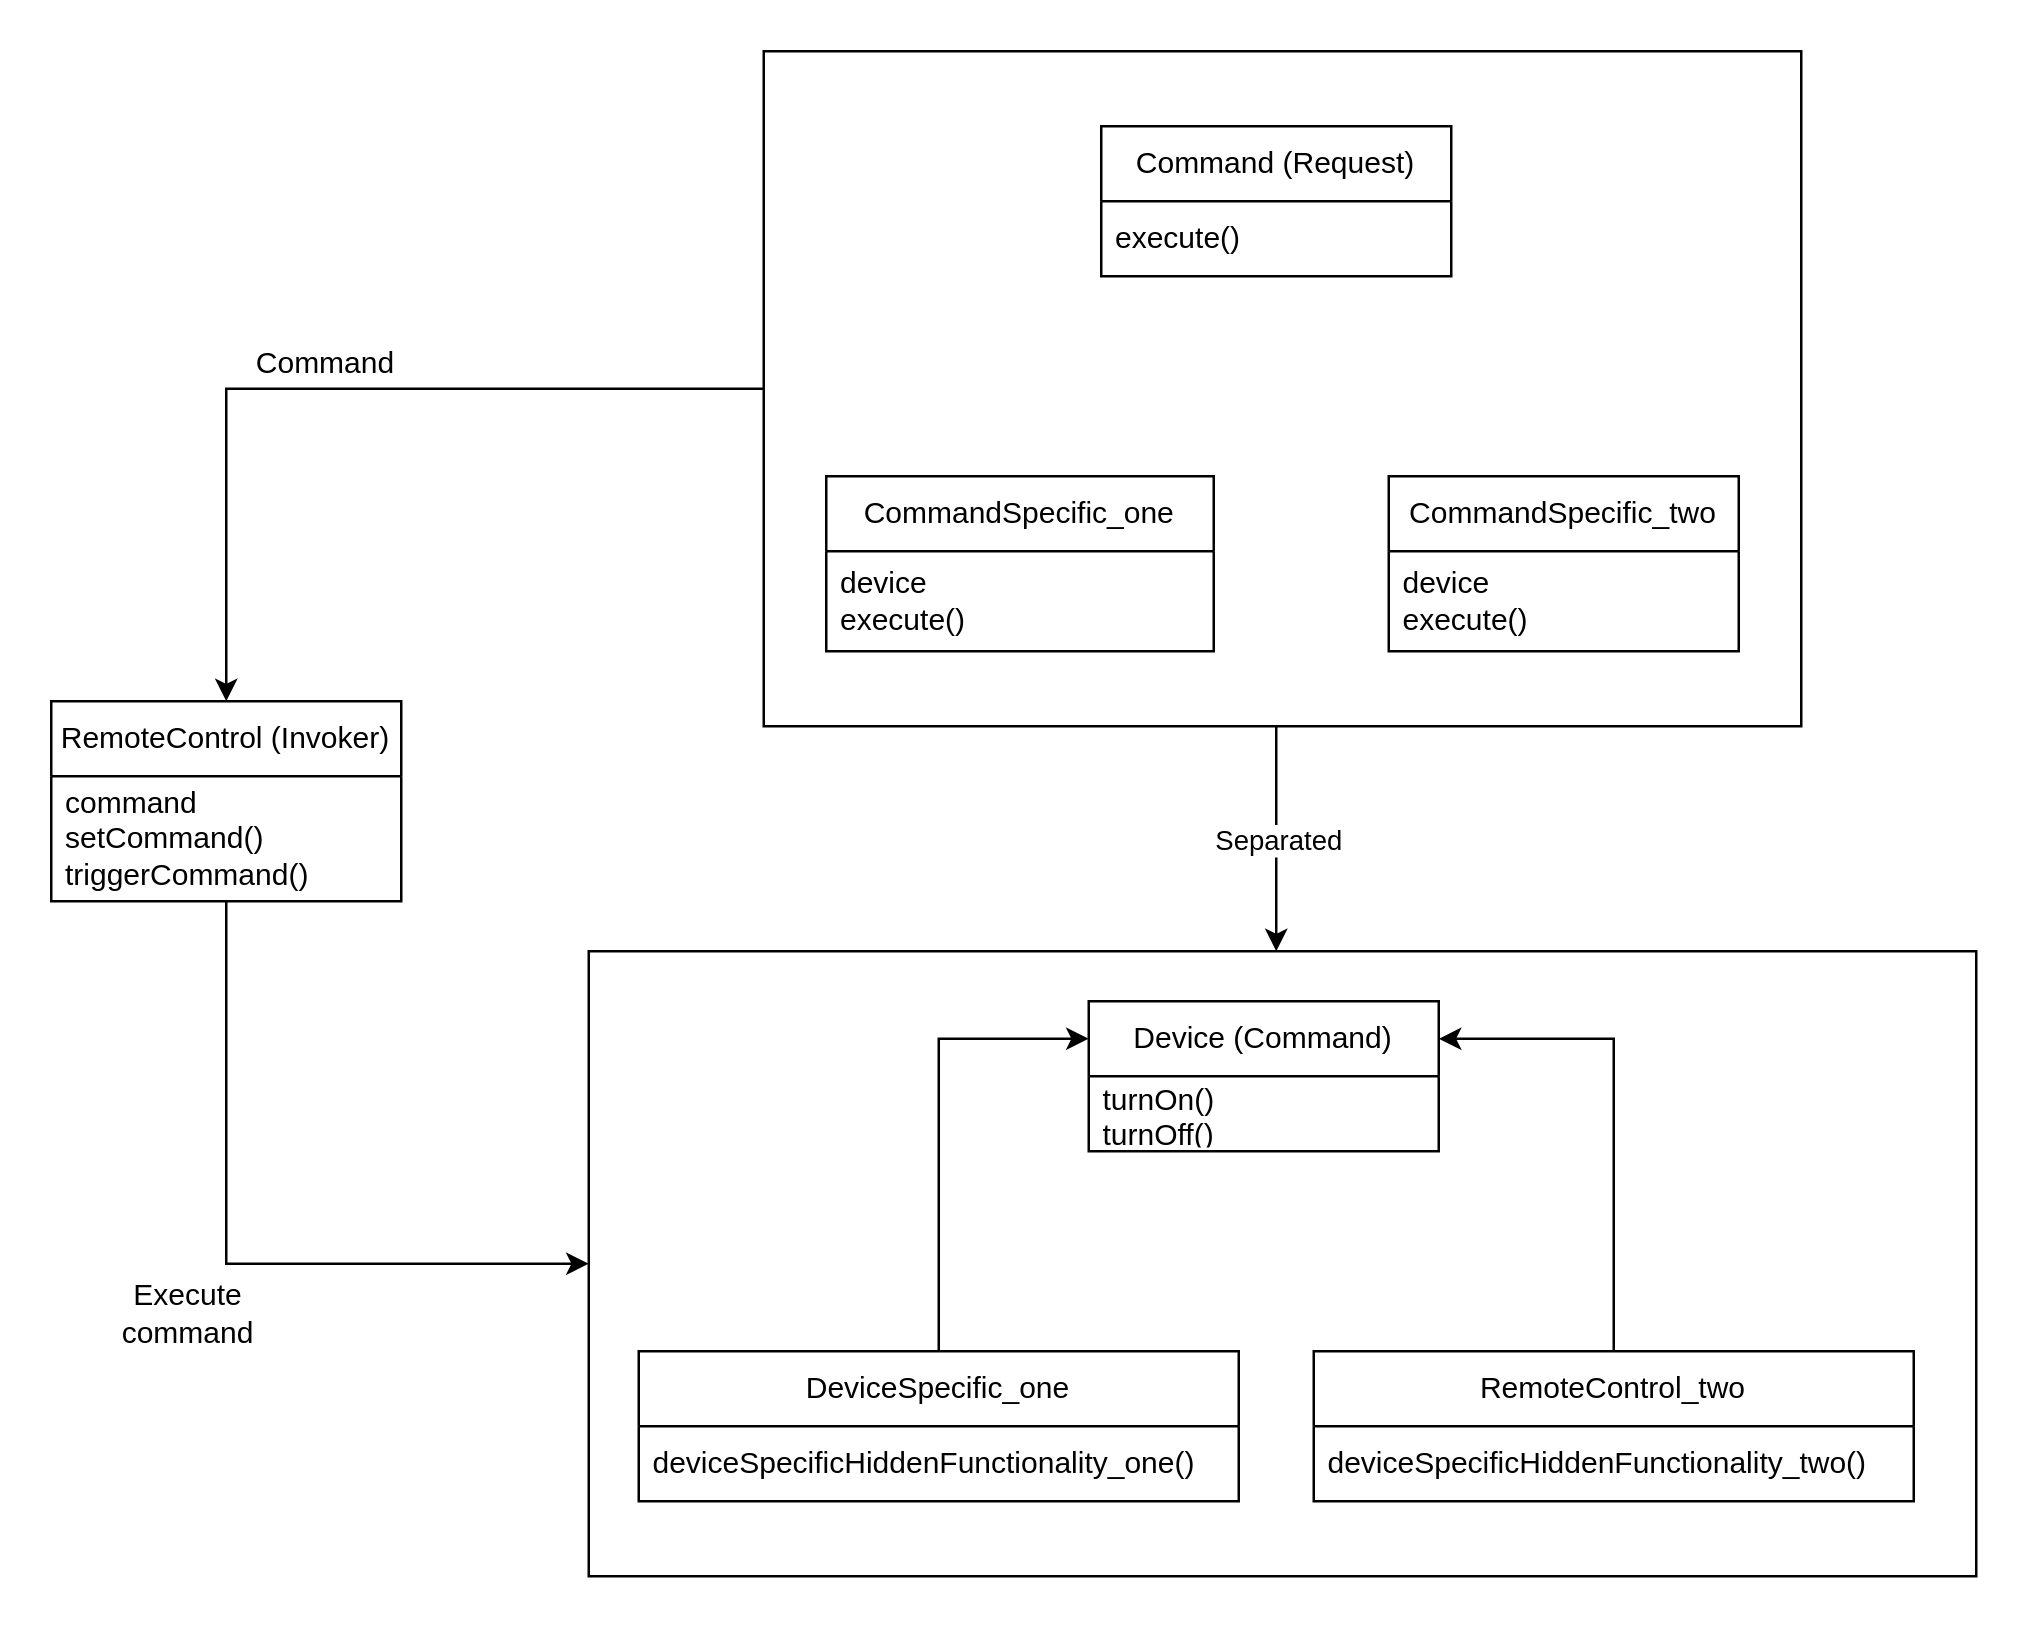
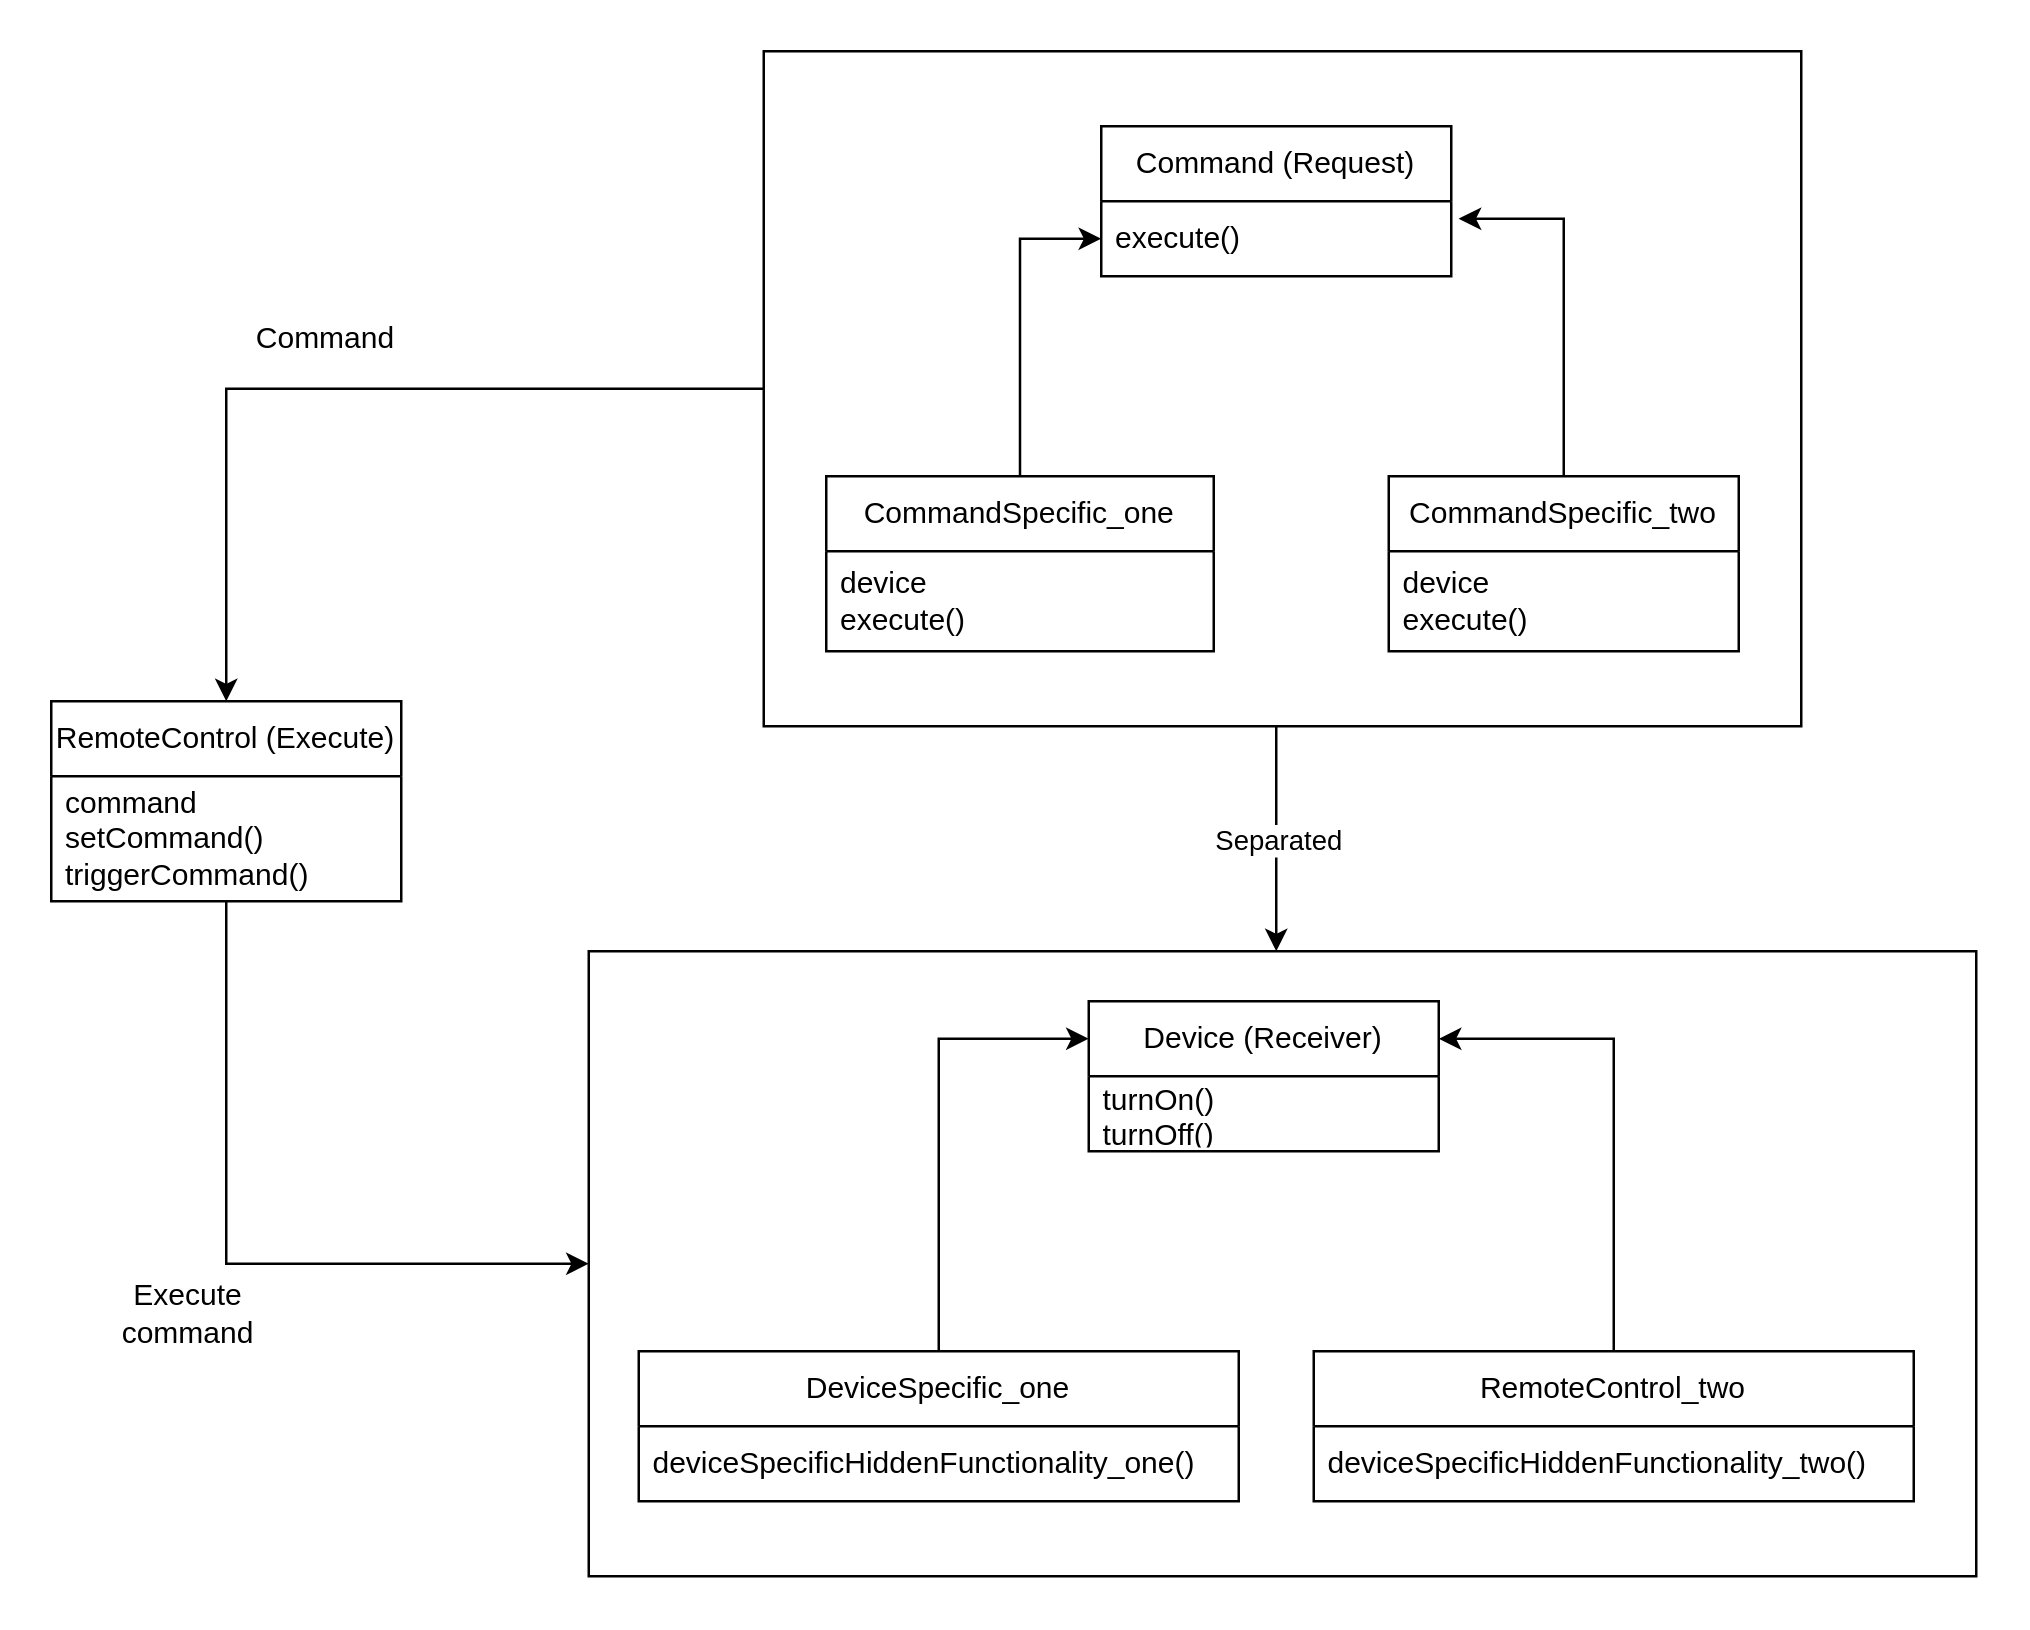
  <mxCell id="0" />
  <mxCell id="1" parent="0" />
  <mxCell id="2" value="" style="rounded=0;whiteSpace=wrap;html=1;movable=0;resizable=0;rotatable=0;deletable=0;editable=0;locked=1;connectable=0;" vertex="1" parent="1"><mxGeometry x="235" y="380" width="555" height="250" as="geometry" /></mxCell>
  <mxCell id="3" style="edgeStyle=orthogonalEdgeStyle;rounded=0;orthogonalLoop=1;jettySize=auto;html=1;entryX=0.5;entryY=0;entryDx=0;entryDy=0;movable=0;resizable=0;rotatable=0;deletable=0;editable=0;locked=1;connectable=0;" edge="1" parent="1" source="4" target="22"><mxGeometry relative="1" as="geometry" /></mxCell>
  <mxCell id="4" value="" style="rounded=0;whiteSpace=wrap;html=1;movable=0;resizable=0;rotatable=0;deletable=0;editable=0;locked=1;connectable=0;" vertex="1" parent="1"><mxGeometry x="305" y="20" width="415" height="270" as="geometry" /></mxCell>
  <mxCell id="5" value="Command (Request)" style="swimlane;fontStyle=0;childLayout=stackLayout;horizontal=1;startSize=30;horizontalStack=0;resizeParent=1;resizeParentMax=0;resizeLast=0;collapsible=1;marginBottom=0;whiteSpace=wrap;html=1;movable=0;resizable=0;rotatable=0;deletable=0;editable=0;locked=1;connectable=0;" vertex="1" parent="1"><mxGeometry x="440" y="50" width="140" height="60" as="geometry" /></mxCell>
  <mxCell id="6" value="&lt;div&gt;&lt;span style=&quot;background-color: initial;&quot;&gt;execute()&lt;/span&gt;&lt;br&gt;&lt;/div&gt;" style="text;strokeColor=none;fillColor=none;align=left;verticalAlign=middle;spacingLeft=4;spacingRight=4;overflow=hidden;points=[[0,0.5],[1,0.5]];portConstraint=eastwest;rotatable=0;whiteSpace=wrap;html=1;movable=0;resizable=0;deletable=0;editable=0;locked=1;connectable=0;" vertex="1" parent="5"><mxGeometry y="30" width="140" height="30" as="geometry" /></mxCell>
+ <mxCell id="7" value="" style="edgeStyle=orthogonalEdgeStyle;rounded=0;orthogonalLoop=1;jettySize=auto;html=1;movable=0;resizable=0;rotatable=0;deletable=0;editable=0;locked=1;connectable=0;" edge="1" parent="1" source="8" target="6"><mxGeometry relative="1" as="geometry" /></mxCell>
  <mxCell id="8" value="CommandSpecific_one" style="swimlane;fontStyle=0;childLayout=stackLayout;horizontal=1;startSize=30;horizontalStack=0;resizeParent=1;resizeParentMax=0;resizeLast=0;collapsible=1;marginBottom=0;whiteSpace=wrap;html=1;movable=0;resizable=0;rotatable=0;deletable=0;editable=0;locked=1;connectable=0;" vertex="1" parent="1"><mxGeometry x="330" y="190" width="155" height="70" as="geometry" /></mxCell>
  <mxCell id="9" value="&lt;div&gt;device&lt;br&gt;&lt;/div&gt;execute()" style="text;strokeColor=none;fillColor=none;align=left;verticalAlign=middle;spacingLeft=4;spacingRight=4;overflow=hidden;points=[[0,0.5],[1,0.5]];portConstraint=eastwest;rotatable=0;whiteSpace=wrap;html=1;movable=0;resizable=0;deletable=0;editable=0;locked=1;connectable=0;" vertex="1" parent="8"><mxGeometry y="30" width="155" height="40" as="geometry" /></mxCell>
  <mxCell id="10" value="CommandSpecific_two" style="swimlane;fontStyle=0;childLayout=stackLayout;horizontal=1;startSize=30;horizontalStack=0;resizeParent=1;resizeParentMax=0;resizeLast=0;collapsible=1;marginBottom=0;whiteSpace=wrap;html=1;movable=0;resizable=0;rotatable=0;deletable=0;editable=0;locked=1;connectable=0;" vertex="1" parent="1"><mxGeometry x="555" y="190" width="140" height="70" as="geometry" /></mxCell>
  <mxCell id="11" value="&lt;div&gt;device&lt;br&gt;&lt;/div&gt;execute&lt;span style=&quot;background-color: initial;&quot;&gt;()&lt;/span&gt;" style="text;strokeColor=none;fillColor=none;align=left;verticalAlign=middle;spacingLeft=4;spacingRight=4;overflow=hidden;points=[[0,0.5],[1,0.5]];portConstraint=eastwest;rotatable=0;whiteSpace=wrap;html=1;movable=0;resizable=0;deletable=0;editable=0;locked=1;connectable=0;" vertex="1" parent="10"><mxGeometry y="30" width="140" height="40" as="geometry" /></mxCell>
- <mxCell id="13" value="Device (Command)" style="swimlane;fontStyle=0;childLayout=stackLayout;horizontal=1;startSize=30;horizontalStack=0;resizeParent=1;resizeParentMax=0;resizeLast=0;collapsible=1;marginBottom=0;whiteSpace=wrap;html=1;movable=0;resizable=0;rotatable=0;deletable=0;editable=0;locked=1;connectable=0;" vertex="1" parent="1"><mxGeometry x="435" y="400" width="140" height="60" as="geometry" /></mxCell>
+ <mxCell id="12" style="edgeStyle=orthogonalEdgeStyle;rounded=0;orthogonalLoop=1;jettySize=auto;html=1;entryX=1.021;entryY=0.233;entryDx=0;entryDy=0;entryPerimeter=0;movable=0;resizable=0;rotatable=0;deletable=0;editable=0;locked=1;connectable=0;" edge="1" parent="1" source="10" target="6"><mxGeometry relative="1" as="geometry" /></mxCell>
+ <mxCell id="13" value="Device (Receiver)" style="swimlane;fontStyle=0;childLayout=stackLayout;horizontal=1;startSize=30;horizontalStack=0;resizeParent=1;resizeParentMax=0;resizeLast=0;collapsible=1;marginBottom=0;whiteSpace=wrap;html=1;movable=0;resizable=0;rotatable=0;deletable=0;editable=0;locked=1;connectable=0;" vertex="1" parent="1"><mxGeometry x="435" y="400" width="140" height="60" as="geometry" /></mxCell>
  <mxCell id="14" value="turnOn()&lt;div&gt;turnOff()&lt;/div&gt;" style="text;strokeColor=none;fillColor=none;align=left;verticalAlign=middle;spacingLeft=4;spacingRight=4;overflow=hidden;points=[[0,0.5],[1,0.5]];portConstraint=eastwest;rotatable=0;whiteSpace=wrap;html=1;movable=0;resizable=0;deletable=0;editable=0;locked=1;connectable=0;" vertex="1" parent="13"><mxGeometry y="30" width="140" height="30" as="geometry" /></mxCell>
  <mxCell id="15" style="edgeStyle=orthogonalEdgeStyle;rounded=0;orthogonalLoop=1;jettySize=auto;html=1;entryX=1;entryY=0.25;entryDx=0;entryDy=0;movable=0;resizable=0;rotatable=0;deletable=0;editable=0;locked=1;connectable=0;" edge="1" parent="1" source="16" target="13"><mxGeometry relative="1" as="geometry" /></mxCell>
  <mxCell id="16" value="RemoteControl_two" style="swimlane;fontStyle=0;childLayout=stackLayout;horizontal=1;startSize=30;horizontalStack=0;resizeParent=1;resizeParentMax=0;resizeLast=0;collapsible=1;marginBottom=0;whiteSpace=wrap;html=1;movable=0;resizable=0;rotatable=0;deletable=0;editable=0;locked=1;connectable=0;" vertex="1" parent="1"><mxGeometry x="525" y="540" width="240" height="60" as="geometry" /></mxCell>
  <mxCell id="17" value="&lt;span style=&quot;text-align: center;&quot;&gt;deviceSpecificHiddenFunctionality_two()&lt;/span&gt;" style="text;strokeColor=none;fillColor=none;align=left;verticalAlign=middle;spacingLeft=4;spacingRight=4;overflow=hidden;points=[[0,0.5],[1,0.5]];portConstraint=eastwest;rotatable=0;whiteSpace=wrap;html=1;movable=0;resizable=0;deletable=0;editable=0;locked=1;connectable=0;" vertex="1" parent="16"><mxGeometry y="30" width="240" height="30" as="geometry" /></mxCell>
  <mxCell id="18" style="edgeStyle=orthogonalEdgeStyle;rounded=0;orthogonalLoop=1;jettySize=auto;html=1;entryX=0;entryY=0.25;entryDx=0;entryDy=0;movable=0;resizable=0;rotatable=0;deletable=0;editable=0;locked=1;connectable=0;" edge="1" parent="1" source="19" target="13"><mxGeometry relative="1" as="geometry" /></mxCell>
  <mxCell id="19" value="DeviceSpecific_one" style="swimlane;fontStyle=0;childLayout=stackLayout;horizontal=1;startSize=30;horizontalStack=0;resizeParent=1;resizeParentMax=0;resizeLast=0;collapsible=1;marginBottom=0;whiteSpace=wrap;html=1;movable=0;resizable=0;rotatable=0;deletable=0;editable=0;locked=1;connectable=0;" vertex="1" parent="1"><mxGeometry x="255" y="540" width="240" height="60" as="geometry" /></mxCell>
  <mxCell id="20" value="&lt;div style=&quot;text-align: center;&quot;&gt;&lt;span style=&quot;background-color: initial;&quot;&gt;deviceSpecificHiddenFunctionality_one()&lt;/span&gt;&lt;/div&gt;" style="text;strokeColor=none;fillColor=none;align=left;verticalAlign=middle;spacingLeft=4;spacingRight=4;overflow=hidden;points=[[0,0.5],[1,0.5]];portConstraint=eastwest;rotatable=0;whiteSpace=wrap;html=1;movable=0;resizable=0;deletable=0;editable=0;locked=1;connectable=0;" vertex="1" parent="19"><mxGeometry y="30" width="240" height="30" as="geometry" /></mxCell>
  <mxCell id="21" style="edgeStyle=orthogonalEdgeStyle;rounded=0;orthogonalLoop=1;jettySize=auto;html=1;entryX=0;entryY=0.5;entryDx=0;entryDy=0;movable=0;resizable=0;rotatable=0;deletable=0;editable=0;locked=1;connectable=0;" edge="1" parent="1" source="22" target="2"><mxGeometry relative="1" as="geometry"><Array as="points"><mxPoint x="90" y="505" /></Array></mxGeometry></mxCell>
- <mxCell id="22" value="RemoteControl (Invoker)" style="swimlane;fontStyle=0;childLayout=stackLayout;horizontal=1;startSize=30;horizontalStack=0;resizeParent=1;resizeParentMax=0;resizeLast=0;collapsible=1;marginBottom=0;whiteSpace=wrap;html=1;movable=0;resizable=0;rotatable=0;deletable=0;editable=0;locked=1;connectable=0;" vertex="1" parent="1"><mxGeometry x="20" y="280" width="140" height="80" as="geometry" /></mxCell>
+ <mxCell id="22" value="RemoteControl (Execute)" style="swimlane;fontStyle=0;childLayout=stackLayout;horizontal=1;startSize=30;horizontalStack=0;resizeParent=1;resizeParentMax=0;resizeLast=0;collapsible=1;marginBottom=0;whiteSpace=wrap;html=1;movable=0;resizable=0;rotatable=0;deletable=0;editable=0;locked=1;connectable=0;" vertex="1" parent="1"><mxGeometry x="20" y="280" width="140" height="80" as="geometry" /></mxCell>
  <mxCell id="23" value="&lt;div&gt;command&lt;/div&gt;setCommand()&lt;div&gt;triggerCommand()&lt;/div&gt;" style="text;strokeColor=none;fillColor=none;align=left;verticalAlign=middle;spacingLeft=4;spacingRight=4;overflow=hidden;points=[[0,0.5],[1,0.5]];portConstraint=eastwest;rotatable=0;whiteSpace=wrap;html=1;movable=0;resizable=0;deletable=0;editable=0;locked=1;connectable=0;" vertex="1" parent="22"><mxGeometry y="30" width="140" height="50" as="geometry" /></mxCell>
- <mxCell id="24" value="Command" style="text;html=1;align=center;verticalAlign=middle;whiteSpace=wrap;rounded=0;" vertex="1" parent="1"><mxGeometry x="100" y="130" width="60" height="30" as="geometry" /></mxCell>
+ <mxCell id="24" value="Command" style="text;html=1;align=center;verticalAlign=middle;whiteSpace=wrap;rounded=0;" vertex="1" parent="1"><mxGeometry x="100" y="120" width="60" height="30" as="geometry" /></mxCell>
  <mxCell id="25" value="Execute command" style="text;html=1;align=center;verticalAlign=middle;whiteSpace=wrap;rounded=0;" vertex="1" parent="1"><mxGeometry x="45" y="510" width="60" height="30" as="geometry" /></mxCell>
  <mxCell id="26" value="" style="endArrow=classic;html=1;rounded=0;" edge="1" parent="1"><mxGeometry relative="1" as="geometry"><mxPoint x="510" y="290" as="sourcePoint" /><mxPoint x="510" y="380" as="targetPoint" /></mxGeometry></mxCell>
  <mxCell id="27" value="Separated" style="edgeLabel;resizable=0;html=1;;align=center;verticalAlign=middle;" connectable="0" vertex="1" parent="26"><mxGeometry relative="1" as="geometry" /></mxCell>
